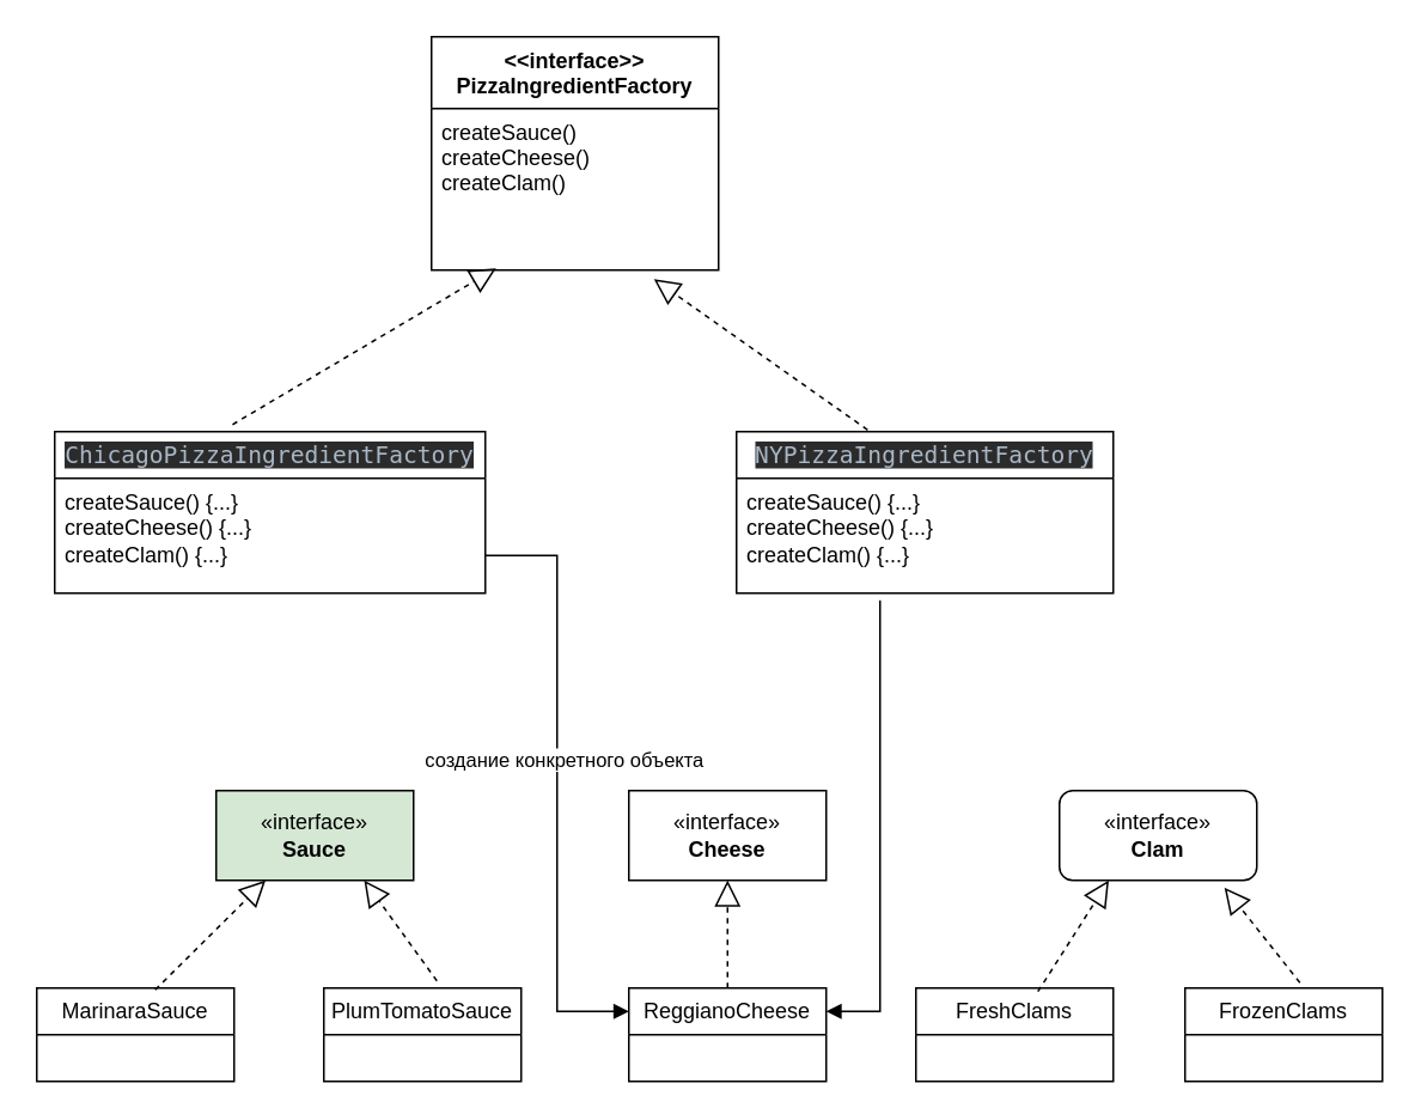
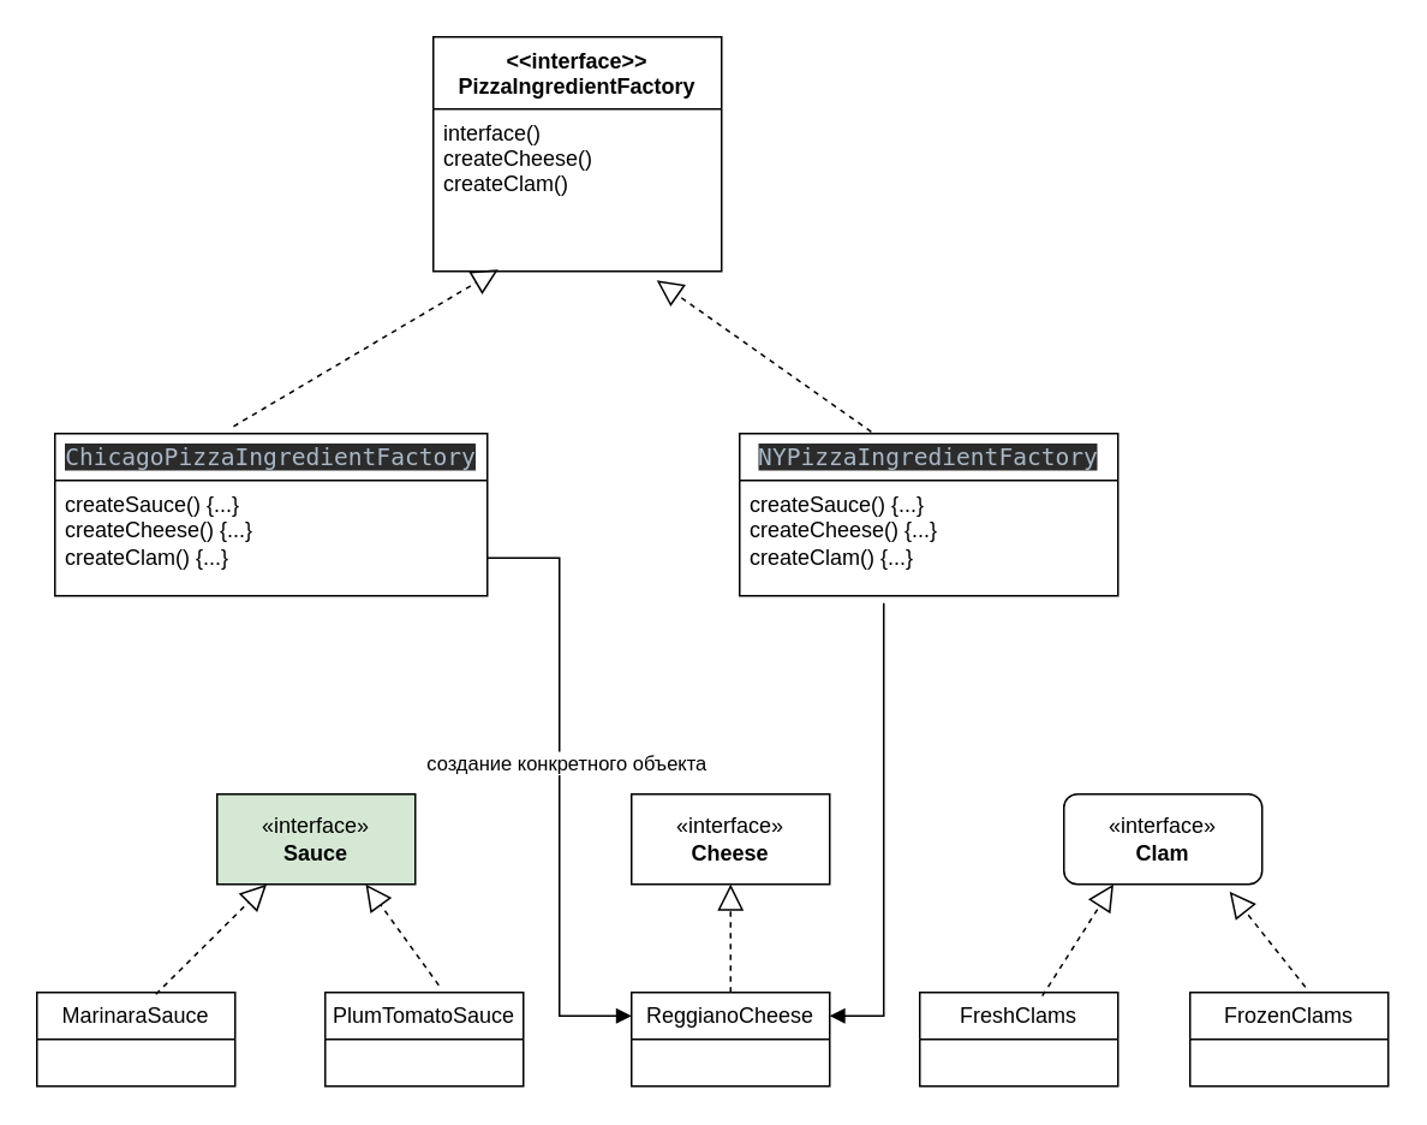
  <mxCell id="0" />
  <mxCell id="1" parent="0" />
  <mxCell id="2" value="&lt;&lt;interface&gt;&gt;&#10;PizzaIngredientFactory" style="swimlane;fontStyle=1;align=center;verticalAlign=top;childLayout=stackLayout;horizontal=1;startSize=40;horizontalStack=0;resizeParent=1;resizeLast=0;collapsible=1;marginBottom=0;rounded=0;shadow=0;strokeWidth=1;" parent="1" vertex="1"><mxGeometry x="240" y="20" width="160" height="130" as="geometry"><mxRectangle x="550" y="140" width="160" height="26" as="alternateBounds" /></mxGeometry></mxCell>
- <mxCell id="3" value="createSauce()&#10;createCheese()&#10;createClam()&#10;" style="text;align=left;verticalAlign=top;spacingLeft=4;spacingRight=4;overflow=hidden;rotatable=0;points=[[0,0.5],[1,0.5]];portConstraint=eastwest;" parent="2" vertex="1"><mxGeometry y="40" width="160" height="90" as="geometry" /></mxCell>
+ <mxCell id="3" value="interface()&#10;createCheese()&#10;createClam()&#10;" style="text;align=left;verticalAlign=top;spacingLeft=4;spacingRight=4;overflow=hidden;rotatable=0;points=[[0,0.5],[1,0.5]];portConstraint=eastwest;" parent="2" vertex="1"><mxGeometry y="40" width="160" height="90" as="geometry" /></mxCell>
  <mxCell id="4" value="&lt;pre style=&quot;background-color:#2b2b2b;color:#a9b7c6;font-family:'JetBrains Mono',monospace;font-size:9.8pt;&quot;&gt;ChicagoPizzaIngredientFactory&lt;/pre&gt;" style="swimlane;fontStyle=0;childLayout=stackLayout;horizontal=1;startSize=26;fillColor=none;horizontalStack=0;resizeParent=1;resizeParentMax=0;resizeLast=0;collapsible=1;marginBottom=0;whiteSpace=wrap;html=1;" vertex="1" parent="1"><mxGeometry x="30" y="240" width="240" height="90" as="geometry" /></mxCell>
  <mxCell id="5" value="createSauce() {...}&lt;br style=&quot;padding: 0px; margin: 0px;&quot;&gt;createCheese() {...}&lt;div&gt;createClam() {...}&lt;div style=&quot;padding: 0px; margin: 0px;&quot;&gt;&lt;br style=&quot;padding: 0px; margin: 0px; text-wrap: nowrap;&quot;&gt;&lt;/div&gt;&lt;/div&gt;" style="text;strokeColor=none;fillColor=none;align=left;verticalAlign=top;spacingLeft=4;spacingRight=4;overflow=hidden;rotatable=0;points=[[0,0.5],[1,0.5]];portConstraint=eastwest;whiteSpace=wrap;html=1;" vertex="1" parent="4"><mxGeometry y="26" width="240" height="64" as="geometry" /></mxCell>
  <mxCell id="6" value="&lt;pre style=&quot;background-color:#2b2b2b;color:#a9b7c6;font-family:'JetBrains Mono',monospace;font-size:9.8pt;&quot;&gt;NYPizzaIngredientFactory&lt;/pre&gt;" style="swimlane;fontStyle=0;childLayout=stackLayout;horizontal=1;startSize=26;fillColor=none;horizontalStack=0;resizeParent=1;resizeParentMax=0;resizeLast=0;collapsible=1;marginBottom=0;whiteSpace=wrap;html=1;" vertex="1" parent="1"><mxGeometry x="410" y="240" width="210" height="90" as="geometry" /></mxCell>
  <mxCell id="7" value="createSauce() {...}&lt;br style=&quot;padding: 0px; margin: 0px;&quot;&gt;createCheese() {...}&lt;br style=&quot;padding: 0px; margin: 0px;&quot;&gt;createClam() {...}&lt;div style=&quot;padding: 0px; margin: 0px;&quot;&gt;&lt;br style=&quot;padding: 0px; margin: 0px; text-wrap: nowrap;&quot;&gt;&lt;/div&gt;" style="text;strokeColor=none;fillColor=none;align=left;verticalAlign=top;spacingLeft=4;spacingRight=4;overflow=hidden;rotatable=0;points=[[0,0.5],[1,0.5]];portConstraint=eastwest;whiteSpace=wrap;html=1;" vertex="1" parent="6"><mxGeometry y="26" width="210" height="64" as="geometry" /></mxCell>
  <mxCell id="8" value="«interface»&lt;br&gt;&lt;b&gt;Sauce&lt;/b&gt;" style="html=1;whiteSpace=wrap;fillColor=#d5e8d4;" vertex="1" parent="1"><mxGeometry x="120" y="440" width="110" height="50" as="geometry" /></mxCell>
  <mxCell id="9" value="«interface»&lt;br&gt;&lt;b&gt;Cheese&lt;/b&gt;" style="html=1;whiteSpace=wrap;" vertex="1" parent="1"><mxGeometry x="350" y="440" width="110" height="50" as="geometry" /></mxCell>
  <mxCell id="10" value="«interface»&lt;br&gt;&lt;b&gt;Clam&lt;/b&gt;" style="html=1;whiteSpace=wrap;rounded=1;" vertex="1" parent="1"><mxGeometry x="590" y="440" width="110" height="50" as="geometry" /></mxCell>
  <mxCell id="11" value="MarinaraSauce" style="swimlane;fontStyle=0;childLayout=stackLayout;horizontal=1;startSize=26;fillColor=none;horizontalStack=0;resizeParent=1;resizeParentMax=0;resizeLast=0;collapsible=1;marginBottom=0;whiteSpace=wrap;html=1;" vertex="1" parent="1"><mxGeometry x="20" y="550" width="110" height="52" as="geometry" /></mxCell>
  <mxCell id="12" value="" style="endArrow=block;dashed=1;endFill=0;endSize=12;html=1;rounded=0;exitX=0.413;exitY=-0.044;exitDx=0;exitDy=0;exitPerimeter=0;entryX=0.225;entryY=0.989;entryDx=0;entryDy=0;entryPerimeter=0;" edge="1" parent="1" source="4" target="3"><mxGeometry width="160" relative="1" as="geometry"><mxPoint x="110" y="200" as="sourcePoint" /><mxPoint x="270" y="200" as="targetPoint" /></mxGeometry></mxCell>
  <mxCell id="13" value="" style="endArrow=block;dashed=1;endFill=0;endSize=12;html=1;rounded=0;exitX=0.348;exitY=-0.011;exitDx=0;exitDy=0;exitPerimeter=0;entryX=0.775;entryY=1.056;entryDx=0;entryDy=0;entryPerimeter=0;" edge="1" parent="1" source="6" target="3"><mxGeometry width="160" relative="1" as="geometry"><mxPoint x="139" y="246" as="sourcePoint" /><mxPoint x="286" y="159" as="targetPoint" /></mxGeometry></mxCell>
  <mxCell id="14" value="PlumTomatoSauce" style="swimlane;fontStyle=0;childLayout=stackLayout;horizontal=1;startSize=26;fillColor=none;horizontalStack=0;resizeParent=1;resizeParentMax=0;resizeLast=0;collapsible=1;marginBottom=0;whiteSpace=wrap;html=1;" vertex="1" parent="1"><mxGeometry x="180" y="550" width="110" height="52" as="geometry" /></mxCell>
  <mxCell id="15" value="ReggianoCheese" style="swimlane;fontStyle=0;childLayout=stackLayout;horizontal=1;startSize=26;fillColor=none;horizontalStack=0;resizeParent=1;resizeParentMax=0;resizeLast=0;collapsible=1;marginBottom=0;whiteSpace=wrap;html=1;" vertex="1" parent="1"><mxGeometry x="350" y="550" width="110" height="52" as="geometry" /></mxCell>
  <mxCell id="16" value="FreshClams" style="swimlane;fontStyle=0;childLayout=stackLayout;horizontal=1;startSize=26;fillColor=none;horizontalStack=0;resizeParent=1;resizeParentMax=0;resizeLast=0;collapsible=1;marginBottom=0;whiteSpace=wrap;html=1;" vertex="1" parent="1"><mxGeometry x="510" y="550" width="110" height="52" as="geometry" /></mxCell>
  <mxCell id="17" value="FrozenClams" style="swimlane;fontStyle=0;childLayout=stackLayout;horizontal=1;startSize=26;fillColor=none;horizontalStack=0;resizeParent=1;resizeParentMax=0;resizeLast=0;collapsible=1;marginBottom=0;whiteSpace=wrap;html=1;" vertex="1" parent="1"><mxGeometry x="660" y="550" width="110" height="52" as="geometry" /></mxCell>
  <mxCell id="18" value="" style="endArrow=block;dashed=1;endFill=0;endSize=12;html=1;rounded=0;exitX=0.6;exitY=0.019;exitDx=0;exitDy=0;exitPerimeter=0;entryX=0.25;entryY=1;entryDx=0;entryDy=0;" edge="1" parent="1" source="11" target="8"><mxGeometry width="160" relative="1" as="geometry"><mxPoint x="139" y="246" as="sourcePoint" /><mxPoint x="286" y="159" as="targetPoint" /></mxGeometry></mxCell>
  <mxCell id="19" value="" style="endArrow=block;dashed=1;endFill=0;endSize=12;html=1;rounded=0;exitX=0.573;exitY=-0.077;exitDx=0;exitDy=0;exitPerimeter=0;entryX=0.75;entryY=1;entryDx=0;entryDy=0;" edge="1" parent="1" source="14" target="8"><mxGeometry width="160" relative="1" as="geometry"><mxPoint x="149" y="256" as="sourcePoint" /><mxPoint x="296" y="169" as="targetPoint" /></mxGeometry></mxCell>
  <mxCell id="20" value="" style="endArrow=block;dashed=1;endFill=0;endSize=12;html=1;rounded=0;exitX=0.5;exitY=0;exitDx=0;exitDy=0;entryX=0.5;entryY=1;entryDx=0;entryDy=0;" edge="1" parent="1" source="15" target="9"><mxGeometry width="160" relative="1" as="geometry"><mxPoint x="159" y="266" as="sourcePoint" /><mxPoint x="306" y="179" as="targetPoint" /></mxGeometry></mxCell>
  <mxCell id="21" value="" style="endArrow=block;dashed=1;endFill=0;endSize=12;html=1;rounded=0;exitX=0.618;exitY=0.038;exitDx=0;exitDy=0;exitPerimeter=0;entryX=0.25;entryY=1;entryDx=0;entryDy=0;" edge="1" parent="1" source="16" target="10"><mxGeometry width="160" relative="1" as="geometry"><mxPoint x="169" y="276" as="sourcePoint" /><mxPoint x="316" y="189" as="targetPoint" /></mxGeometry></mxCell>
  <mxCell id="22" value="" style="endArrow=block;dashed=1;endFill=0;endSize=12;html=1;rounded=0;exitX=0.582;exitY=-0.058;exitDx=0;exitDy=0;exitPerimeter=0;entryX=0.836;entryY=1.08;entryDx=0;entryDy=0;entryPerimeter=0;" edge="1" parent="1" source="17" target="10"><mxGeometry width="160" relative="1" as="geometry"><mxPoint x="179" y="286" as="sourcePoint" /><mxPoint x="326" y="199" as="targetPoint" /></mxGeometry></mxCell>
  <mxCell id="23" value="" style="endArrow=block;endFill=1;html=1;edgeStyle=orthogonalEdgeStyle;align=left;verticalAlign=top;rounded=0;exitX=1;exitY=0.672;exitDx=0;exitDy=0;exitPerimeter=0;entryX=0;entryY=0.25;entryDx=0;entryDy=0;" edge="1" parent="1" source="5" target="15"><mxGeometry x="-1" relative="1" as="geometry"><mxPoint x="60" y="380" as="sourcePoint" /><mxPoint x="320" y="530" as="targetPoint" /></mxGeometry></mxCell>
  <mxCell id="24" value="создание конкретного объекта" style="edgeLabel;html=1;align=center;verticalAlign=middle;resizable=0;points=[];" vertex="1" connectable="0" parent="23"><mxGeometry x="-0.075" y="3" relative="1" as="geometry"><mxPoint as="offset" /></mxGeometry></mxCell>
  <mxCell id="25" value="" style="endArrow=block;endFill=1;html=1;edgeStyle=orthogonalEdgeStyle;align=left;verticalAlign=top;rounded=0;entryX=1;entryY=0.25;entryDx=0;entryDy=0;" edge="1" parent="1" target="15"><mxGeometry x="-1" relative="1" as="geometry"><mxPoint x="490" y="334" as="sourcePoint" /><mxPoint x="360" y="573" as="targetPoint" /><Array as="points"><mxPoint x="490" y="334" /><mxPoint x="490" y="563" /></Array></mxGeometry></mxCell>
